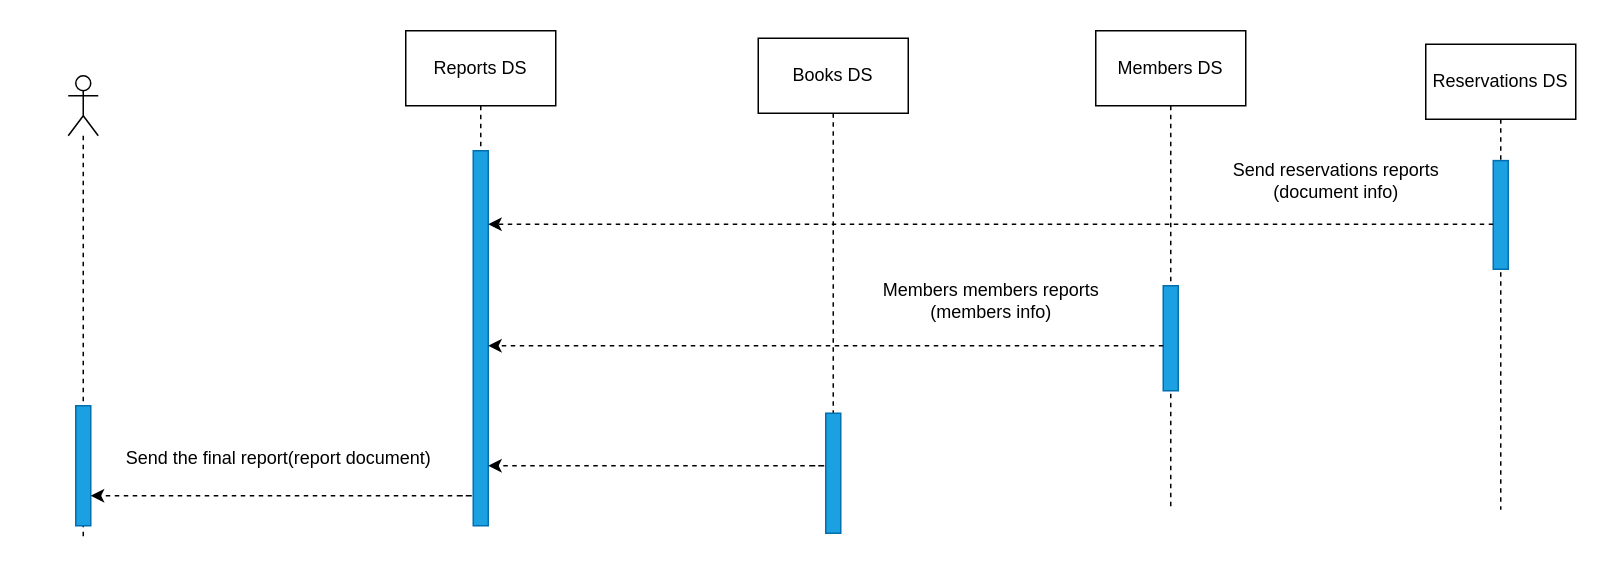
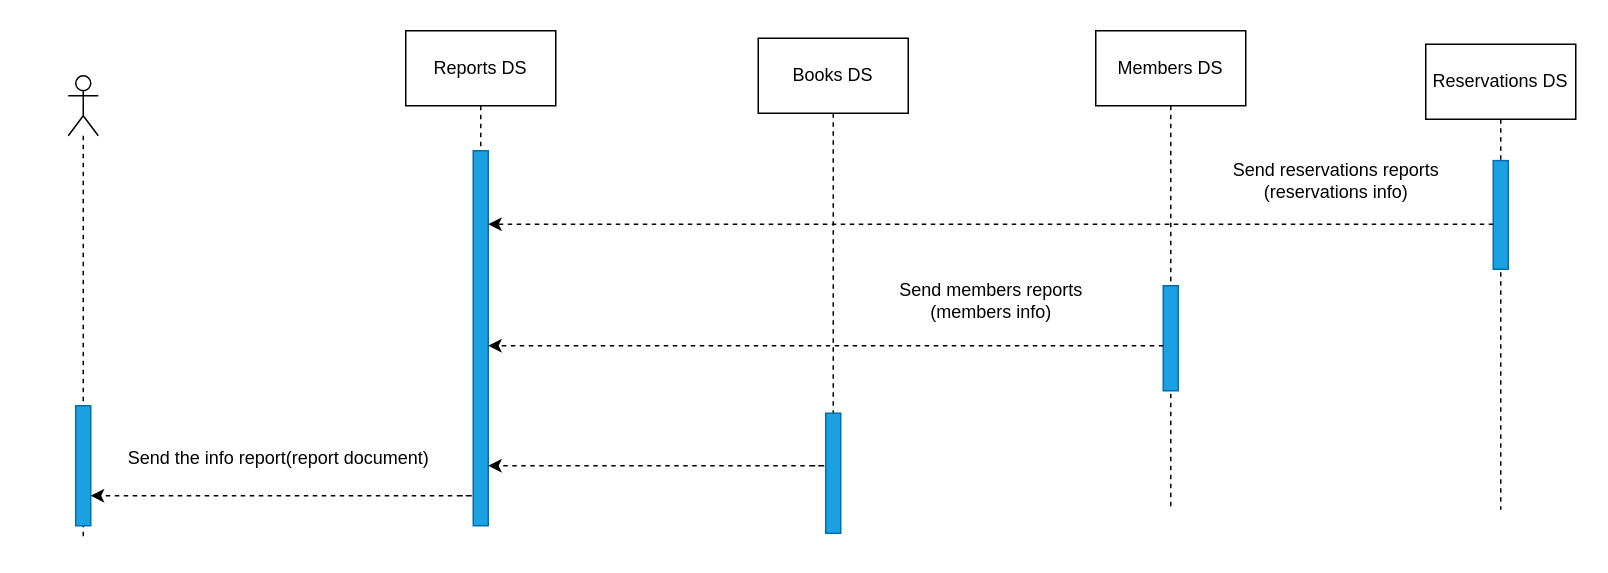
  <mxCell id="0" />
  <mxCell id="1" parent="0" />
  <mxCell id="2" value="" style="group" vertex="1" connectable="0" parent="1"><mxGeometry x="20" y="20" width="1030" height="340" as="geometry" /></mxCell>
  <mxCell id="3" value="" style="group" parent="2" vertex="1" connectable="0"><mxGeometry width="70" height="340" as="geometry" /></mxCell>
  <mxCell id="4" value="" style="shape=umlLifeline;perimeter=lifelinePerimeter;whiteSpace=wrap;html=1;container=1;dropTarget=0;collapsible=0;recursiveResize=0;outlineConnect=0;portConstraint=eastwest;newEdgeStyle={&quot;curved&quot;:0,&quot;rounded&quot;:0};participant=umlActor;" parent="3" vertex="1"><mxGeometry x="25" y="30" width="20" height="310" as="geometry" /></mxCell>
  <mxCell id="5" value="" style="html=1;points=[[0,0,0,0,5],[0,1,0,0,-5],[1,0,0,0,5],[1,1,0,0,-5]];perimeter=orthogonalPerimeter;outlineConnect=0;targetShapes=umlLifeline;portConstraint=eastwest;newEdgeStyle={&quot;curved&quot;:0,&quot;rounded&quot;:0};container=0;fillColor=#1ba1e2;fontColor=#ffffff;strokeColor=#006EAF;" parent="3" vertex="1"><mxGeometry x="30" y="250" width="10" height="80" as="geometry" /></mxCell>
  <mxCell id="6" value="" style="group" parent="2" vertex="1" connectable="0"><mxGeometry x="250" width="100" height="330" as="geometry" /></mxCell>
  <mxCell id="7" value="Reports DS" style="shape=umlLifeline;perimeter=lifelinePerimeter;whiteSpace=wrap;html=1;container=0;dropTarget=0;collapsible=0;recursiveResize=0;outlineConnect=0;portConstraint=eastwest;newEdgeStyle={&quot;edgeStyle&quot;:&quot;elbowEdgeStyle&quot;,&quot;elbow&quot;:&quot;vertical&quot;,&quot;curved&quot;:0,&quot;rounded&quot;:0};size=50;" parent="6" vertex="1"><mxGeometry width="100" height="320" as="geometry" /></mxCell>
  <mxCell id="8" value="" style="html=1;points=[[0,0,0,0,5],[0,1,0,0,-5],[1,0,0,0,5],[1,1,0,0,-5]];perimeter=orthogonalPerimeter;outlineConnect=0;targetShapes=umlLifeline;portConstraint=eastwest;newEdgeStyle={&quot;curved&quot;:0,&quot;rounded&quot;:0};fillColor=#1ba1e2;container=0;fontColor=#ffffff;strokeColor=#006EAF;" parent="6" vertex="1"><mxGeometry x="45" y="80" width="10" height="250" as="geometry" /></mxCell>
  <mxCell id="9" value="" style="group" parent="2" vertex="1" connectable="0"><mxGeometry x="485" y="5" width="100" height="330" as="geometry" /></mxCell>
  <mxCell id="10" value="Books DS" style="shape=umlLifeline;perimeter=lifelinePerimeter;whiteSpace=wrap;html=1;container=0;dropTarget=0;collapsible=0;recursiveResize=0;outlineConnect=0;portConstraint=eastwest;newEdgeStyle={&quot;edgeStyle&quot;:&quot;elbowEdgeStyle&quot;,&quot;elbow&quot;:&quot;vertical&quot;,&quot;curved&quot;:0,&quot;rounded&quot;:0};size=50;" parent="9" vertex="1"><mxGeometry width="100" height="320" as="geometry" /></mxCell>
  <mxCell id="11" value="" style="html=1;points=[[0,0,0,0,5],[0,1,0,0,-5],[1,0,0,0,5],[1,1,0,0,-5]];perimeter=orthogonalPerimeter;outlineConnect=0;targetShapes=umlLifeline;portConstraint=eastwest;newEdgeStyle={&quot;curved&quot;:0,&quot;rounded&quot;:0};fillColor=#1ba1e2;container=0;fontColor=#ffffff;strokeColor=#006EAF;" parent="9" vertex="1"><mxGeometry x="45" y="250" width="10" height="80" as="geometry" /></mxCell>
  <mxCell id="12" value="" style="group" parent="2" vertex="1" connectable="0"><mxGeometry x="710" width="100" height="330" as="geometry" /></mxCell>
  <mxCell id="13" value="Members DS" style="shape=umlLifeline;perimeter=lifelinePerimeter;whiteSpace=wrap;html=1;container=0;dropTarget=0;collapsible=0;recursiveResize=0;outlineConnect=0;portConstraint=eastwest;newEdgeStyle={&quot;edgeStyle&quot;:&quot;elbowEdgeStyle&quot;,&quot;elbow&quot;:&quot;vertical&quot;,&quot;curved&quot;:0,&quot;rounded&quot;:0};size=50;" parent="12" vertex="1"><mxGeometry width="100" height="320" as="geometry" /></mxCell>
  <mxCell id="14" value="" style="html=1;points=[[0,0,0,0,5],[0,1,0,0,-5],[1,0,0,0,5],[1,1,0,0,-5]];perimeter=orthogonalPerimeter;outlineConnect=0;targetShapes=umlLifeline;portConstraint=eastwest;newEdgeStyle={&quot;curved&quot;:0,&quot;rounded&quot;:0};fillColor=#1ba1e2;container=0;fontColor=#ffffff;strokeColor=#006EAF;" parent="12" vertex="1"><mxGeometry x="45" y="170" width="10" height="70" as="geometry" /></mxCell>
  <mxCell id="15" value="" style="group" parent="2" vertex="1" connectable="0"><mxGeometry x="930" y="9" width="100" height="320" as="geometry" /></mxCell>
  <mxCell id="16" value="Reservations DS" style="shape=umlLifeline;perimeter=lifelinePerimeter;whiteSpace=wrap;html=1;container=0;dropTarget=0;collapsible=0;recursiveResize=0;outlineConnect=0;portConstraint=eastwest;newEdgeStyle={&quot;edgeStyle&quot;:&quot;elbowEdgeStyle&quot;,&quot;elbow&quot;:&quot;vertical&quot;,&quot;curved&quot;:0,&quot;rounded&quot;:0};size=50;" parent="15" vertex="1"><mxGeometry width="100" height="310.303" as="geometry" /></mxCell>
  <mxCell id="17" value="" style="html=1;points=[[0,0,0,0,5],[0,1,0,0,-5],[1,0,0,0,5],[1,1,0,0,-5]];perimeter=orthogonalPerimeter;outlineConnect=0;targetShapes=umlLifeline;portConstraint=eastwest;newEdgeStyle={&quot;curved&quot;:0,&quot;rounded&quot;:0};fillColor=#1ba1e2;container=0;fontColor=#ffffff;strokeColor=#006EAF;" parent="15" vertex="1"><mxGeometry x="45" y="77.58" width="10" height="72.42" as="geometry" /></mxCell>
  <mxCell id="18" value="" style="html=1;labelBackgroundColor=#ffffff;startArrow=none;startFill=0;startSize=6;endArrow=classic;endFill=1;endSize=6;jettySize=auto;orthogonalLoop=1;strokeWidth=1;dashed=1;fontSize=14;rounded=0;sourcePerimeterSpacing=9;targetPerimeterSpacing=0;" parent="15" target="8" edge="1"><mxGeometry width="60" height="60" relative="1" as="geometry"><mxPoint x="45" y="120" as="sourcePoint" /><mxPoint x="-225" y="120" as="targetPoint" /><Array as="points"><mxPoint x="-115" y="120" /></Array></mxGeometry></mxCell>
  <mxCell id="19" value="" style="html=1;labelBackgroundColor=#ffffff;startArrow=none;startFill=0;startSize=6;endArrow=classic;endFill=1;endSize=6;jettySize=auto;orthogonalLoop=1;strokeWidth=1;dashed=1;fontSize=14;rounded=0;sourcePerimeterSpacing=9;targetPerimeterSpacing=0;" parent="2" target="8" edge="1"><mxGeometry width="60" height="60" relative="1" as="geometry"><mxPoint x="520" y="290" as="sourcePoint" /><mxPoint x="310" y="290" as="targetPoint" /><Array as="points"><mxPoint x="530" y="290" /></Array></mxGeometry></mxCell>
  <mxCell id="20" value="" style="html=1;labelBackgroundColor=#ffffff;startArrow=none;startFill=0;startSize=6;endArrow=classic;endFill=1;endSize=6;jettySize=auto;orthogonalLoop=1;strokeWidth=1;dashed=1;fontSize=14;rounded=0;sourcePerimeterSpacing=9;targetPerimeterSpacing=0;" parent="2" target="8" edge="1"><mxGeometry width="60" height="60" relative="1" as="geometry"><mxPoint x="755" y="210" as="sourcePoint" /><mxPoint x="310" y="210" as="targetPoint" /><Array as="points" /></mxGeometry></mxCell>
- <mxCell id="21" value="Send reservations reports&lt;div&gt;(document info)&lt;/div&gt;" style="text;html=1;align=center;verticalAlign=middle;resizable=0;points=[];autosize=1;strokeColor=none;fillColor=none;" parent="2" vertex="1"><mxGeometry x="790" y="80" width="160" height="40" as="geometry" /></mxCell>
- <mxCell id="22" value="Members members reports&lt;div&gt;(members info)&lt;/div&gt;" style="text;html=1;align=center;verticalAlign=middle;resizable=0;points=[];autosize=1;strokeColor=none;fillColor=none;" parent="2" vertex="1"><mxGeometry x="565" y="160" width="150" height="40" as="geometry" /></mxCell>
+ <mxCell id="21" value="Send reservations reports&lt;div&gt;(reservations info)&lt;/div&gt;" style="text;html=1;align=center;verticalAlign=middle;resizable=0;points=[];autosize=1;strokeColor=none;fillColor=none;" parent="2" vertex="1"><mxGeometry x="790" y="80" width="160" height="40" as="geometry" /></mxCell>
+ <mxCell id="22" value="Send members reports&lt;div&gt;(members info)&lt;/div&gt;" style="text;html=1;align=center;verticalAlign=middle;resizable=0;points=[];autosize=1;strokeColor=none;fillColor=none;" parent="2" vertex="1"><mxGeometry x="565" y="160" width="150" height="40" as="geometry" /></mxCell>
  <mxCell id="23" value="" style="html=1;labelBackgroundColor=#ffffff;startArrow=none;startFill=0;startSize=6;endArrow=classic;endFill=1;endSize=6;jettySize=auto;orthogonalLoop=1;strokeWidth=1;dashed=1;fontSize=14;rounded=0;sourcePerimeterSpacing=9;targetPerimeterSpacing=0;" parent="2" edge="1"><mxGeometry width="60" height="60" relative="1" as="geometry"><mxPoint x="285" y="310" as="sourcePoint" /><mxPoint x="40" y="310" as="targetPoint" /><Array as="points"><mxPoint x="295" y="310" /></Array></mxGeometry></mxCell>
- <mxCell id="24" value="Send the final report(report document)" style="text;html=1;align=center;verticalAlign=middle;resizable=0;points=[];autosize=1;strokeColor=none;fillColor=none;" parent="2" vertex="1"><mxGeometry x="50" y="270" width="230" height="30" as="geometry" /></mxCell>
+ <mxCell id="24" value="Send the info report(report document)" style="text;html=1;align=center;verticalAlign=middle;resizable=0;points=[];autosize=1;strokeColor=none;fillColor=none;" parent="2" vertex="1"><mxGeometry x="50" y="270" width="230" height="30" as="geometry" /></mxCell>
